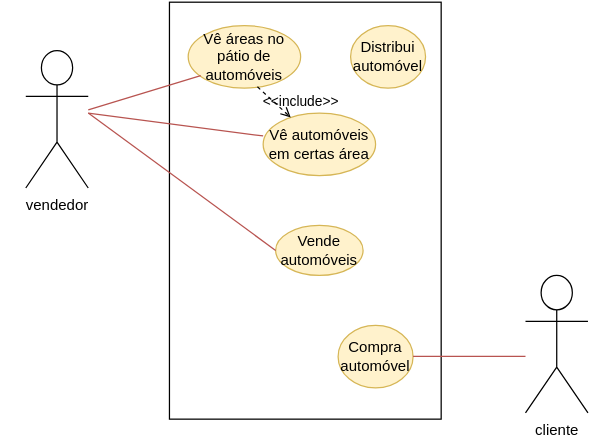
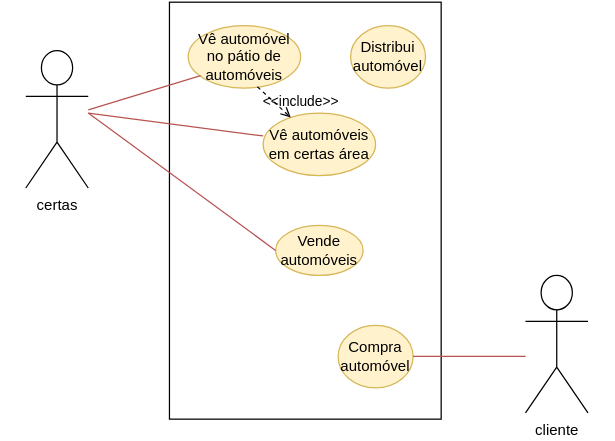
  <mxCell id="0" />
  <mxCell id="1" parent="0" />
- <mxCell id="2" value="vendedor" style="shape=umlActor;verticalLabelPosition=bottom;verticalAlign=top;html=1;outlineConnect=0;" vertex="1" parent="1"><mxGeometry x="20" y="40" width="50" height="110" as="geometry" /></mxCell>
+ <mxCell id="2" value="certas" style="shape=umlActor;verticalLabelPosition=bottom;verticalAlign=top;html=1;outlineConnect=0;" vertex="1" parent="1"><mxGeometry x="20" y="40" width="50" height="110" as="geometry" /></mxCell>
  <mxCell id="3" value="" style="rounded=0;whiteSpace=wrap;html=1;rotation=90;" vertex="1" parent="1"><mxGeometry x="76.88" y="59.38" width="333.75" height="217.5" as="geometry" /></mxCell>
- <mxCell id="4" value="Vê áreas no pátio de automóveis" style="ellipse;whiteSpace=wrap;html=1;fillColor=#fff2cc;strokeColor=#d6b656;" vertex="1" parent="1"><mxGeometry x="150" y="20" width="90" height="50" as="geometry" /></mxCell>
+ <mxCell id="4" value="Vê automóvel no pátio de automóveis" style="ellipse;whiteSpace=wrap;html=1;fillColor=#fff2cc;strokeColor=#d6b656;" vertex="1" parent="1"><mxGeometry x="150" y="20" width="90" height="50" as="geometry" /></mxCell>
  <mxCell id="5" value="Vê automóveis em certas área" style="ellipse;whiteSpace=wrap;html=1;fillColor=#fff2cc;strokeColor=#d6b656;" vertex="1" parent="1"><mxGeometry x="210" y="90" width="90" height="50" as="geometry" /></mxCell>
  <mxCell id="6" value="" style="endArrow=none;html=1;rounded=0;fillColor=#f8cecc;strokeColor=#b85450;" edge="1" parent="1" source="2"><mxGeometry width="50" height="50" relative="1" as="geometry"><mxPoint x="80" y="140" as="sourcePoint" /><mxPoint x="160" y="60" as="targetPoint" /></mxGeometry></mxCell>
  <mxCell id="7" value="" style="endArrow=none;html=1;rounded=0;fillColor=#f8cecc;strokeColor=#b85450;entryX=0;entryY=0.367;entryDx=0;entryDy=0;entryPerimeter=0;" edge="1" parent="1" target="5"><mxGeometry width="50" height="50" relative="1" as="geometry"><mxPoint x="70" y="90" as="sourcePoint" /><mxPoint x="170" y="70" as="targetPoint" /></mxGeometry></mxCell>
  <mxCell id="8" value="Vende automóveis" style="ellipse;whiteSpace=wrap;html=1;fillColor=#fff2cc;strokeColor=#d6b656;" vertex="1" parent="1"><mxGeometry x="220" y="180" width="70" height="40" as="geometry" /></mxCell>
  <mxCell id="9" value="" style="endArrow=none;html=1;rounded=0;fillColor=#f8cecc;strokeColor=#b85450;entryX=0;entryY=0.5;entryDx=0;entryDy=0;" edge="1" parent="1" target="8"><mxGeometry width="50" height="50" relative="1" as="geometry"><mxPoint x="70" y="90" as="sourcePoint" /><mxPoint x="220" y="118.35" as="targetPoint" /></mxGeometry></mxCell>
  <mxCell id="10" value="Distribui automóvel" style="ellipse;whiteSpace=wrap;html=1;fillColor=#fff2cc;strokeColor=#d6b656;" vertex="1" parent="1"><mxGeometry x="280" y="20" width="60" height="50" as="geometry" /></mxCell>
  <mxCell id="11" value="Compra automóvel" style="ellipse;whiteSpace=wrap;html=1;fillColor=#fff2cc;strokeColor=#d6b656;" vertex="1" parent="1"><mxGeometry x="270" y="260" width="60" height="50" as="geometry" /></mxCell>
  <mxCell id="12" value="cliente" style="shape=umlActor;verticalLabelPosition=bottom;verticalAlign=top;html=1;outlineConnect=0;" vertex="1" parent="1"><mxGeometry x="420" y="220" width="50" height="110" as="geometry" /></mxCell>
  <mxCell id="13" value="" style="endArrow=none;html=1;rounded=0;fillColor=#f8cecc;strokeColor=#b85450;entryX=1;entryY=0.5;entryDx=0;entryDy=0;" edge="1" parent="1"><mxGeometry width="50" height="50" relative="1" as="geometry"><mxPoint x="420" y="284.7" as="sourcePoint" /><mxPoint x="330" y="284.7" as="targetPoint" /></mxGeometry></mxCell>
  <mxCell id="14" value="&amp;lt;&amp;lt;include&amp;gt;&amp;gt;" style="html=1;verticalAlign=bottom;labelBackgroundColor=none;endArrow=open;endFill=0;dashed=1;rounded=0;exitX=0.616;exitY=0.98;exitDx=0;exitDy=0;exitPerimeter=0;" edge="1" parent="1" source="4" target="5"><mxGeometry x="1" y="9" width="160" relative="1" as="geometry"><mxPoint x="310" y="180" as="sourcePoint" /><mxPoint x="470" y="180" as="targetPoint" /><mxPoint x="2" y="3" as="offset" /></mxGeometry></mxCell>
